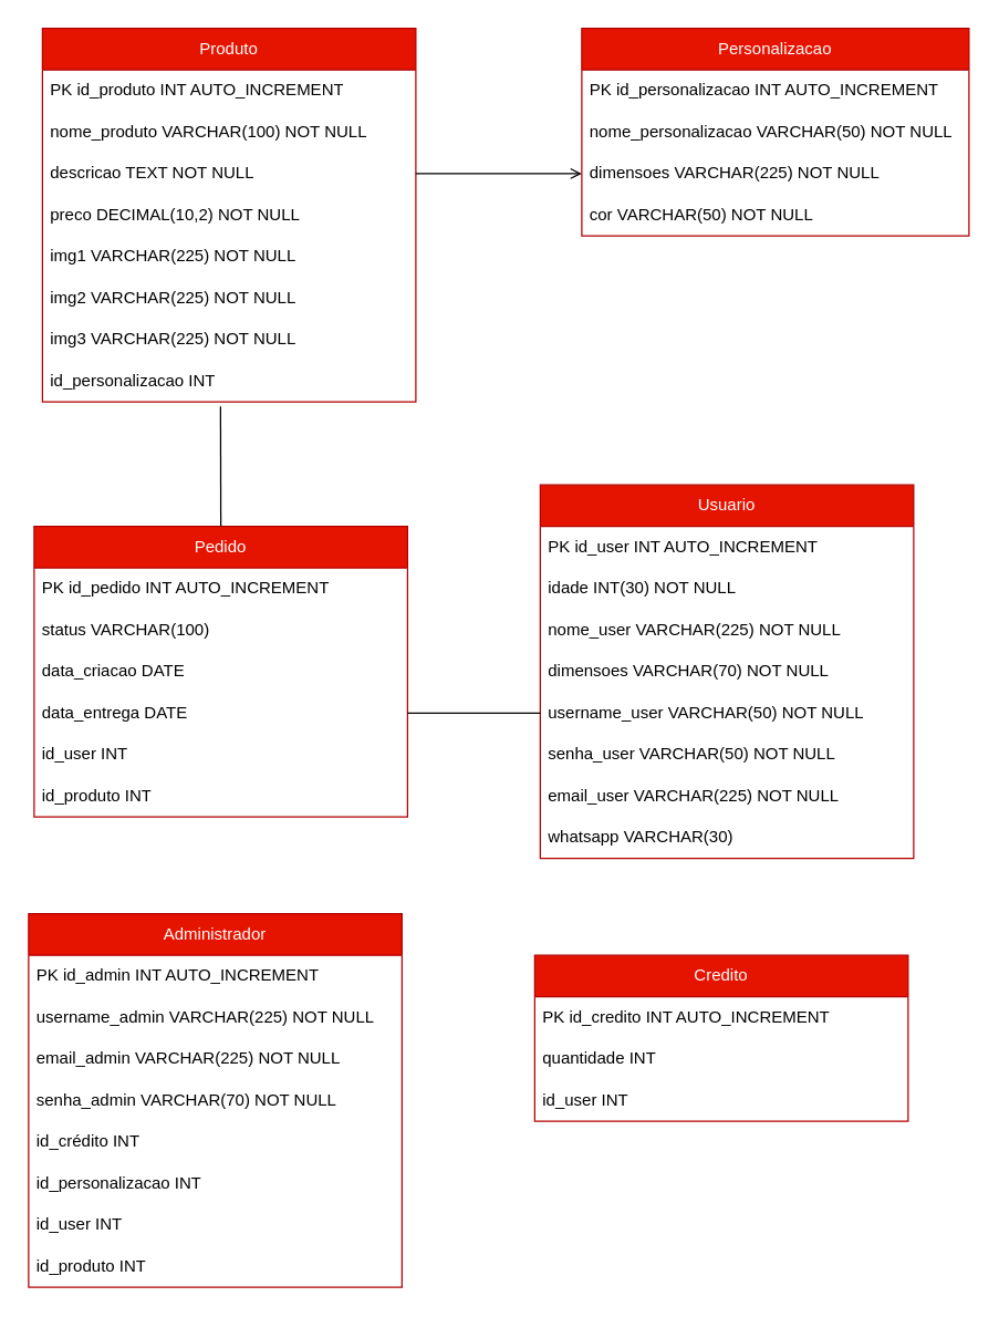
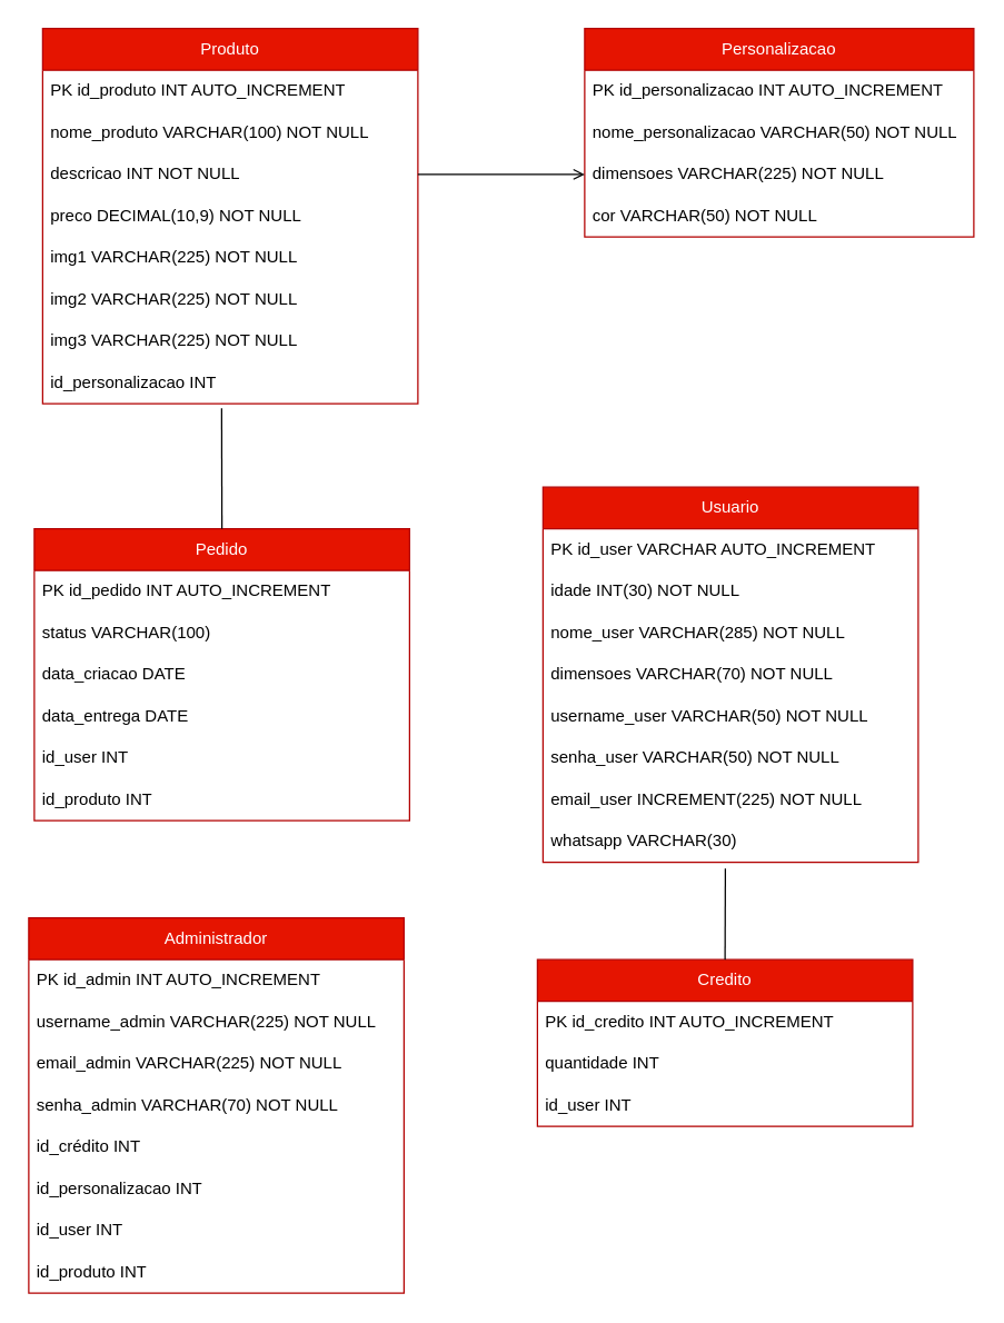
  <mxCell id="0" />
  <mxCell id="1" parent="0" />
  <mxCell id="2" value="Produto" style="swimlane;fontStyle=0;childLayout=stackLayout;horizontal=1;startSize=30;horizontalStack=0;resizeParent=1;resizeParentMax=0;resizeLast=0;collapsible=1;marginBottom=0;whiteSpace=wrap;html=1;fillColor=#e51400;strokeColor=#B20000;fontColor=#ffffff;" vertex="1" parent="1"><mxGeometry x="30" y="20" width="270" height="270" as="geometry"><mxRectangle x="300" y="160" width="80" height="30" as="alternateBounds" /></mxGeometry></mxCell>
  <mxCell id="3" value="PK id_produto INT AUTO_INCREMENT" style="text;strokeColor=none;fillColor=none;align=left;verticalAlign=middle;spacingLeft=4;spacingRight=4;overflow=hidden;points=[[0,0.5],[1,0.5]];portConstraint=eastwest;rotatable=0;whiteSpace=wrap;html=1;" vertex="1" parent="2"><mxGeometry y="30" width="270" height="30" as="geometry" /></mxCell>
  <mxCell id="4" value="nome_produto VARCHAR(100) NOT NULL" style="text;strokeColor=none;fillColor=none;align=left;verticalAlign=middle;spacingLeft=4;spacingRight=4;overflow=hidden;points=[[0,0.5],[1,0.5]];portConstraint=eastwest;rotatable=0;whiteSpace=wrap;html=1;" vertex="1" parent="2"><mxGeometry y="60" width="270" height="30" as="geometry" /></mxCell>
- <mxCell id="5" value="descricao TEXT NOT NULL" style="text;strokeColor=none;fillColor=none;align=left;verticalAlign=middle;spacingLeft=4;spacingRight=4;overflow=hidden;points=[[0,0.5],[1,0.5]];portConstraint=eastwest;rotatable=0;whiteSpace=wrap;html=1;" vertex="1" parent="2"><mxGeometry y="90" width="270" height="30" as="geometry" /></mxCell>
- <mxCell id="6" value="preco DECIMAL(10,2) NOT NULL" style="text;strokeColor=none;fillColor=none;align=left;verticalAlign=middle;spacingLeft=4;spacingRight=4;overflow=hidden;points=[[0,0.5],[1,0.5]];portConstraint=eastwest;rotatable=0;whiteSpace=wrap;html=1;" vertex="1" parent="2"><mxGeometry y="120" width="270" height="30" as="geometry" /></mxCell>
+ <mxCell id="5" value="descricao INT NOT NULL" style="text;strokeColor=none;fillColor=none;align=left;verticalAlign=middle;spacingLeft=4;spacingRight=4;overflow=hidden;points=[[0,0.5],[1,0.5]];portConstraint=eastwest;rotatable=0;whiteSpace=wrap;html=1;" vertex="1" parent="2"><mxGeometry y="90" width="270" height="30" as="geometry" /></mxCell>
+ <mxCell id="6" value="preco DECIMAL(10,9) NOT NULL" style="text;strokeColor=none;fillColor=none;align=left;verticalAlign=middle;spacingLeft=4;spacingRight=4;overflow=hidden;points=[[0,0.5],[1,0.5]];portConstraint=eastwest;rotatable=0;whiteSpace=wrap;html=1;" vertex="1" parent="2"><mxGeometry y="120" width="270" height="30" as="geometry" /></mxCell>
  <mxCell id="7" value="img1 VARCHAR(225) NOT NULL" style="text;strokeColor=none;fillColor=none;align=left;verticalAlign=middle;spacingLeft=4;spacingRight=4;overflow=hidden;points=[[0,0.5],[1,0.5]];portConstraint=eastwest;rotatable=0;whiteSpace=wrap;html=1;" vertex="1" parent="2"><mxGeometry y="150" width="270" height="30" as="geometry" /></mxCell>
  <mxCell id="8" value="img2 VARCHAR(225) NOT NULL" style="text;strokeColor=none;fillColor=none;align=left;verticalAlign=middle;spacingLeft=4;spacingRight=4;overflow=hidden;points=[[0,0.5],[1,0.5]];portConstraint=eastwest;rotatable=0;whiteSpace=wrap;html=1;" vertex="1" parent="2"><mxGeometry y="180" width="270" height="30" as="geometry" /></mxCell>
  <mxCell id="9" value="img3 VARCHAR(225) NOT NULL" style="text;strokeColor=none;fillColor=none;align=left;verticalAlign=middle;spacingLeft=4;spacingRight=4;overflow=hidden;points=[[0,0.5],[1,0.5]];portConstraint=eastwest;rotatable=0;whiteSpace=wrap;html=1;" vertex="1" parent="2"><mxGeometry y="210" width="270" height="30" as="geometry" /></mxCell>
  <mxCell id="10" value="id_personalizacao INT" style="text;strokeColor=none;fillColor=none;align=left;verticalAlign=middle;spacingLeft=4;spacingRight=4;overflow=hidden;points=[[0,0.5],[1,0.5]];portConstraint=eastwest;rotatable=0;whiteSpace=wrap;html=1;" vertex="1" parent="2"><mxGeometry y="240" width="270" height="30" as="geometry" /></mxCell>
  <mxCell id="11" value="Personalizacao" style="swimlane;fontStyle=0;childLayout=stackLayout;horizontal=1;startSize=30;horizontalStack=0;resizeParent=1;resizeParentMax=0;resizeLast=0;collapsible=1;marginBottom=0;whiteSpace=wrap;html=1;fillColor=#e51400;strokeColor=#B20000;fontColor=#ffffff;" vertex="1" parent="1"><mxGeometry x="420" y="20" width="280" height="150" as="geometry"><mxRectangle x="300" y="160" width="80" height="30" as="alternateBounds" /></mxGeometry></mxCell>
  <mxCell id="12" value="PK id_personalizacao INT AUTO_INCREMENT" style="text;strokeColor=none;fillColor=none;align=left;verticalAlign=middle;spacingLeft=4;spacingRight=4;overflow=hidden;points=[[0,0.5],[1,0.5]];portConstraint=eastwest;rotatable=0;whiteSpace=wrap;html=1;" vertex="1" parent="11"><mxGeometry y="30" width="280" height="30" as="geometry" /></mxCell>
  <mxCell id="13" value="nome_personalizacao VARCHAR(50) NOT NULL" style="text;strokeColor=none;fillColor=none;align=left;verticalAlign=middle;spacingLeft=4;spacingRight=4;overflow=hidden;points=[[0,0.5],[1,0.5]];portConstraint=eastwest;rotatable=0;whiteSpace=wrap;html=1;" vertex="1" parent="11"><mxGeometry y="60" width="280" height="30" as="geometry" /></mxCell>
  <mxCell id="14" value="dimensoes VARCHAR(225) NOT NULL" style="text;strokeColor=none;fillColor=none;align=left;verticalAlign=middle;spacingLeft=4;spacingRight=4;overflow=hidden;points=[[0,0.5],[1,0.5]];portConstraint=eastwest;rotatable=0;whiteSpace=wrap;html=1;" vertex="1" parent="11"><mxGeometry y="90" width="280" height="30" as="geometry" /></mxCell>
  <mxCell id="15" value="cor VARCHAR(50) NOT NULL" style="text;strokeColor=none;fillColor=none;align=left;verticalAlign=middle;spacingLeft=4;spacingRight=4;overflow=hidden;points=[[0,0.5],[1,0.5]];portConstraint=eastwest;rotatable=0;whiteSpace=wrap;html=1;" vertex="1" parent="11"><mxGeometry y="120" width="280" height="30" as="geometry" /></mxCell>
  <mxCell id="16" value="Pedido" style="swimlane;fontStyle=0;childLayout=stackLayout;horizontal=1;startSize=30;horizontalStack=0;resizeParent=1;resizeParentMax=0;resizeLast=0;collapsible=1;marginBottom=0;whiteSpace=wrap;html=1;fillColor=#e51400;strokeColor=#B20000;fontColor=#ffffff;" vertex="1" parent="1"><mxGeometry x="24" y="380" width="270" height="210" as="geometry"><mxRectangle x="300" y="160" width="80" height="30" as="alternateBounds" /></mxGeometry></mxCell>
  <mxCell id="17" value="PK id_pedido INT AUTO_INCREMENT" style="text;strokeColor=none;fillColor=none;align=left;verticalAlign=middle;spacingLeft=4;spacingRight=4;overflow=hidden;points=[[0,0.5],[1,0.5]];portConstraint=eastwest;rotatable=0;whiteSpace=wrap;html=1;" vertex="1" parent="16"><mxGeometry y="30" width="270" height="30" as="geometry" /></mxCell>
  <mxCell id="18" value="status VARCHAR(100)" style="text;strokeColor=none;fillColor=none;align=left;verticalAlign=middle;spacingLeft=4;spacingRight=4;overflow=hidden;points=[[0,0.5],[1,0.5]];portConstraint=eastwest;rotatable=0;whiteSpace=wrap;html=1;" vertex="1" parent="16"><mxGeometry y="60" width="270" height="30" as="geometry" /></mxCell>
  <mxCell id="19" value="data_criacao DATE" style="text;strokeColor=none;fillColor=none;align=left;verticalAlign=middle;spacingLeft=4;spacingRight=4;overflow=hidden;points=[[0,0.5],[1,0.5]];portConstraint=eastwest;rotatable=0;whiteSpace=wrap;html=1;" vertex="1" parent="16"><mxGeometry y="90" width="270" height="30" as="geometry" /></mxCell>
  <mxCell id="20" value="data_entrega DATE" style="text;strokeColor=none;fillColor=none;align=left;verticalAlign=middle;spacingLeft=4;spacingRight=4;overflow=hidden;points=[[0,0.5],[1,0.5]];portConstraint=eastwest;rotatable=0;whiteSpace=wrap;html=1;" vertex="1" parent="16"><mxGeometry y="120" width="270" height="30" as="geometry" /></mxCell>
  <mxCell id="21" value="id_user INT" style="text;strokeColor=none;fillColor=none;align=left;verticalAlign=middle;spacingLeft=4;spacingRight=4;overflow=hidden;points=[[0,0.5],[1,0.5]];portConstraint=eastwest;rotatable=0;whiteSpace=wrap;html=1;" vertex="1" parent="16"><mxGeometry y="150" width="270" height="30" as="geometry" /></mxCell>
  <mxCell id="22" value="id_produto INT" style="text;strokeColor=none;fillColor=none;align=left;verticalAlign=middle;spacingLeft=4;spacingRight=4;overflow=hidden;points=[[0,0.5],[1,0.5]];portConstraint=eastwest;rotatable=0;whiteSpace=wrap;html=1;" vertex="1" parent="16"><mxGeometry y="180" width="270" height="30" as="geometry" /></mxCell>
  <mxCell id="23" value="Usuario" style="swimlane;fontStyle=0;childLayout=stackLayout;horizontal=1;startSize=30;horizontalStack=0;resizeParent=1;resizeParentMax=0;resizeLast=0;collapsible=1;marginBottom=0;whiteSpace=wrap;html=1;fillColor=#e51400;strokeColor=#B20000;fontColor=#ffffff;" vertex="1" parent="1"><mxGeometry x="390" y="350" width="270" height="270" as="geometry"><mxRectangle x="300" y="160" width="80" height="30" as="alternateBounds" /></mxGeometry></mxCell>
- <mxCell id="24" value="PK id_user INT AUTO_INCREMENT" style="text;strokeColor=none;fillColor=none;align=left;verticalAlign=middle;spacingLeft=4;spacingRight=4;overflow=hidden;points=[[0,0.5],[1,0.5]];portConstraint=eastwest;rotatable=0;whiteSpace=wrap;html=1;" vertex="1" parent="23"><mxGeometry y="30" width="270" height="30" as="geometry" /></mxCell>
+ <mxCell id="24" value="PK id_user VARCHAR AUTO_INCREMENT" style="text;strokeColor=none;fillColor=none;align=left;verticalAlign=middle;spacingLeft=4;spacingRight=4;overflow=hidden;points=[[0,0.5],[1,0.5]];portConstraint=eastwest;rotatable=0;whiteSpace=wrap;html=1;" vertex="1" parent="23"><mxGeometry y="30" width="270" height="30" as="geometry" /></mxCell>
  <mxCell id="25" value="idade INT(30) NOT NULL" style="text;strokeColor=none;fillColor=none;align=left;verticalAlign=middle;spacingLeft=4;spacingRight=4;overflow=hidden;points=[[0,0.5],[1,0.5]];portConstraint=eastwest;rotatable=0;whiteSpace=wrap;html=1;" vertex="1" parent="23"><mxGeometry y="60" width="270" height="30" as="geometry" /></mxCell>
- <mxCell id="26" value="nome_user VARCHAR(225) NOT NULL" style="text;strokeColor=none;fillColor=none;align=left;verticalAlign=middle;spacingLeft=4;spacingRight=4;overflow=hidden;points=[[0,0.5],[1,0.5]];portConstraint=eastwest;rotatable=0;whiteSpace=wrap;html=1;" vertex="1" parent="23"><mxGeometry y="90" width="270" height="30" as="geometry" /></mxCell>
+ <mxCell id="26" value="nome_user VARCHAR(285) NOT NULL" style="text;strokeColor=none;fillColor=none;align=left;verticalAlign=middle;spacingLeft=4;spacingRight=4;overflow=hidden;points=[[0,0.5],[1,0.5]];portConstraint=eastwest;rotatable=0;whiteSpace=wrap;html=1;" vertex="1" parent="23"><mxGeometry y="90" width="270" height="30" as="geometry" /></mxCell>
  <mxCell id="27" value="dimensoes VARCHAR(70) NOT NULL" style="text;strokeColor=none;fillColor=none;align=left;verticalAlign=middle;spacingLeft=4;spacingRight=4;overflow=hidden;points=[[0,0.5],[1,0.5]];portConstraint=eastwest;rotatable=0;whiteSpace=wrap;html=1;" vertex="1" parent="23"><mxGeometry y="120" width="270" height="30" as="geometry" /></mxCell>
  <mxCell id="28" value="username_user VARCHAR(50) NOT NULL" style="text;strokeColor=none;fillColor=none;align=left;verticalAlign=middle;spacingLeft=4;spacingRight=4;overflow=hidden;points=[[0,0.5],[1,0.5]];portConstraint=eastwest;rotatable=0;whiteSpace=wrap;html=1;" vertex="1" parent="23"><mxGeometry y="150" width="270" height="30" as="geometry" /></mxCell>
  <mxCell id="29" value="senha_user VARCHAR(50) NOT NULL" style="text;strokeColor=none;fillColor=none;align=left;verticalAlign=middle;spacingLeft=4;spacingRight=4;overflow=hidden;points=[[0,0.5],[1,0.5]];portConstraint=eastwest;rotatable=0;whiteSpace=wrap;html=1;" vertex="1" parent="23"><mxGeometry y="180" width="270" height="30" as="geometry" /></mxCell>
- <mxCell id="30" value="email_user VARCHAR(225) NOT NULL" style="text;strokeColor=none;fillColor=none;align=left;verticalAlign=middle;spacingLeft=4;spacingRight=4;overflow=hidden;points=[[0,0.5],[1,0.5]];portConstraint=eastwest;rotatable=0;whiteSpace=wrap;html=1;" vertex="1" parent="23"><mxGeometry y="210" width="270" height="30" as="geometry" /></mxCell>
+ <mxCell id="30" value="email_user INCREMENT(225) NOT NULL" style="text;strokeColor=none;fillColor=none;align=left;verticalAlign=middle;spacingLeft=4;spacingRight=4;overflow=hidden;points=[[0,0.5],[1,0.5]];portConstraint=eastwest;rotatable=0;whiteSpace=wrap;html=1;" vertex="1" parent="23"><mxGeometry y="210" width="270" height="30" as="geometry" /></mxCell>
  <mxCell id="31" value="whatsapp VARCHAR(30)" style="text;strokeColor=none;fillColor=none;align=left;verticalAlign=middle;spacingLeft=4;spacingRight=4;overflow=hidden;points=[[0,0.5],[1,0.5]];portConstraint=eastwest;rotatable=0;whiteSpace=wrap;html=1;" vertex="1" parent="23"><mxGeometry y="240" width="270" height="30" as="geometry" /></mxCell>
  <mxCell id="32" value="Credito" style="swimlane;fontStyle=0;childLayout=stackLayout;horizontal=1;startSize=30;horizontalStack=0;resizeParent=1;resizeParentMax=0;resizeLast=0;collapsible=1;marginBottom=0;whiteSpace=wrap;html=1;fillColor=#e51400;strokeColor=#B20000;fontColor=#ffffff;" vertex="1" parent="1"><mxGeometry x="386" y="690" width="270" height="120" as="geometry"><mxRectangle x="300" y="160" width="80" height="30" as="alternateBounds" /></mxGeometry></mxCell>
  <mxCell id="33" value="PK id_credito INT AUTO_INCREMENT" style="text;strokeColor=none;fillColor=none;align=left;verticalAlign=middle;spacingLeft=4;spacingRight=4;overflow=hidden;points=[[0,0.5],[1,0.5]];portConstraint=eastwest;rotatable=0;whiteSpace=wrap;html=1;" vertex="1" parent="32"><mxGeometry y="30" width="270" height="30" as="geometry" /></mxCell>
  <mxCell id="34" value="quantidade INT" style="text;strokeColor=none;fillColor=none;align=left;verticalAlign=middle;spacingLeft=4;spacingRight=4;overflow=hidden;points=[[0,0.5],[1,0.5]];portConstraint=eastwest;rotatable=0;whiteSpace=wrap;html=1;" vertex="1" parent="32"><mxGeometry y="60" width="270" height="30" as="geometry" /></mxCell>
  <mxCell id="35" value="id_user INT" style="text;strokeColor=none;fillColor=none;align=left;verticalAlign=middle;spacingLeft=4;spacingRight=4;overflow=hidden;points=[[0,0.5],[1,0.5]];portConstraint=eastwest;rotatable=0;whiteSpace=wrap;html=1;" vertex="1" parent="32"><mxGeometry y="90" width="270" height="30" as="geometry" /></mxCell>
  <mxCell id="36" value="Administrador" style="swimlane;fontStyle=0;childLayout=stackLayout;horizontal=1;startSize=30;horizontalStack=0;resizeParent=1;resizeParentMax=0;resizeLast=0;collapsible=1;marginBottom=0;whiteSpace=wrap;html=1;fillColor=#e51400;strokeColor=#B20000;fontColor=#ffffff;" vertex="1" parent="1"><mxGeometry x="20" y="660" width="270" height="270" as="geometry"><mxRectangle x="300" y="160" width="80" height="30" as="alternateBounds" /></mxGeometry></mxCell>
  <mxCell id="37" value="PK id_admin INT AUTO_INCREMENT" style="text;strokeColor=none;fillColor=none;align=left;verticalAlign=middle;spacingLeft=4;spacingRight=4;overflow=hidden;points=[[0,0.5],[1,0.5]];portConstraint=eastwest;rotatable=0;whiteSpace=wrap;html=1;" vertex="1" parent="36"><mxGeometry y="30" width="270" height="30" as="geometry" /></mxCell>
  <mxCell id="38" value="username_admin VARCHAR(225) NOT NULL" style="text;strokeColor=none;fillColor=none;align=left;verticalAlign=middle;spacingLeft=4;spacingRight=4;overflow=hidden;points=[[0,0.5],[1,0.5]];portConstraint=eastwest;rotatable=0;whiteSpace=wrap;html=1;" vertex="1" parent="36"><mxGeometry y="60" width="270" height="30" as="geometry" /></mxCell>
  <mxCell id="39" value="email_admin VARCHAR(225) NOT NULL" style="text;strokeColor=none;fillColor=none;align=left;verticalAlign=middle;spacingLeft=4;spacingRight=4;overflow=hidden;points=[[0,0.5],[1,0.5]];portConstraint=eastwest;rotatable=0;whiteSpace=wrap;html=1;" vertex="1" parent="36"><mxGeometry y="90" width="270" height="30" as="geometry" /></mxCell>
  <mxCell id="40" value="senha_admin VARCHAR(70) NOT NULL" style="text;strokeColor=none;fillColor=none;align=left;verticalAlign=middle;spacingLeft=4;spacingRight=4;overflow=hidden;points=[[0,0.5],[1,0.5]];portConstraint=eastwest;rotatable=0;whiteSpace=wrap;html=1;" vertex="1" parent="36"><mxGeometry y="120" width="270" height="30" as="geometry" /></mxCell>
  <mxCell id="41" value="id_crédito INT" style="text;strokeColor=none;fillColor=none;align=left;verticalAlign=middle;spacingLeft=4;spacingRight=4;overflow=hidden;points=[[0,0.5],[1,0.5]];portConstraint=eastwest;rotatable=0;whiteSpace=wrap;html=1;" vertex="1" parent="36"><mxGeometry y="150" width="270" height="30" as="geometry" /></mxCell>
  <mxCell id="42" value="id_personalizacao INT" style="text;strokeColor=none;fillColor=none;align=left;verticalAlign=middle;spacingLeft=4;spacingRight=4;overflow=hidden;points=[[0,0.5],[1,0.5]];portConstraint=eastwest;rotatable=0;whiteSpace=wrap;html=1;" vertex="1" parent="36"><mxGeometry y="180" width="270" height="30" as="geometry" /></mxCell>
  <mxCell id="43" value="id_user INT" style="text;strokeColor=none;fillColor=none;align=left;verticalAlign=middle;spacingLeft=4;spacingRight=4;overflow=hidden;points=[[0,0.5],[1,0.5]];portConstraint=eastwest;rotatable=0;whiteSpace=wrap;html=1;" vertex="1" parent="36"><mxGeometry y="210" width="270" height="30" as="geometry" /></mxCell>
  <mxCell id="44" value="id_produto INT" style="text;strokeColor=none;fillColor=none;align=left;verticalAlign=middle;spacingLeft=4;spacingRight=4;overflow=hidden;points=[[0,0.5],[1,0.5]];portConstraint=eastwest;rotatable=0;whiteSpace=wrap;html=1;" vertex="1" parent="36"><mxGeometry y="240" width="270" height="30" as="geometry" /></mxCell>
  <mxCell id="45" value="" style="endArrow=open;html=1;rounded=0;entryX=0;entryY=0.5;entryDx=0;entryDy=0;exitX=1;exitY=0.5;exitDx=0;exitDy=0;" edge="1" parent="1" source="5" target="14"><mxGeometry width="50" height="50" relative="1" as="geometry"><mxPoint x="370" y="140" as="sourcePoint" /><mxPoint x="520" y="170" as="targetPoint" /></mxGeometry></mxCell>
  <mxCell id="46" value="" style="endArrow=none;html=1;rounded=0;entryX=0.477;entryY=1.108;entryDx=0;entryDy=0;entryPerimeter=0;exitX=0.5;exitY=0;exitDx=0;exitDy=0;" edge="1" parent="1" source="16" target="10"><mxGeometry width="50" height="50" relative="1" as="geometry"><mxPoint x="120" y="420" as="sourcePoint" /><mxPoint x="170" y="370" as="targetPoint" /></mxGeometry></mxCell>
- <mxCell id="47" value="" style="endArrow=none;html=1;rounded=0;entryX=1;entryY=0.5;entryDx=0;entryDy=0;exitX=0;exitY=0.5;exitDx=0;exitDy=0;" edge="1" parent="1" source="28" target="20"><mxGeometry width="50" height="50" relative="1" as="geometry"><mxPoint x="370" y="580" as="sourcePoint" /><mxPoint x="420" y="530" as="targetPoint" /></mxGeometry></mxCell>
+ <mxCell id="48" value="" style="endArrow=none;html=1;rounded=0;entryX=0.486;entryY=1.15;entryDx=0;entryDy=0;entryPerimeter=0;exitX=0.5;exitY=0;exitDx=0;exitDy=0;" edge="1" parent="1" source="32" target="31"><mxGeometry width="50" height="50" relative="1" as="geometry"><mxPoint x="370" y="580" as="sourcePoint" /><mxPoint x="420" y="530" as="targetPoint" /></mxGeometry></mxCell>
